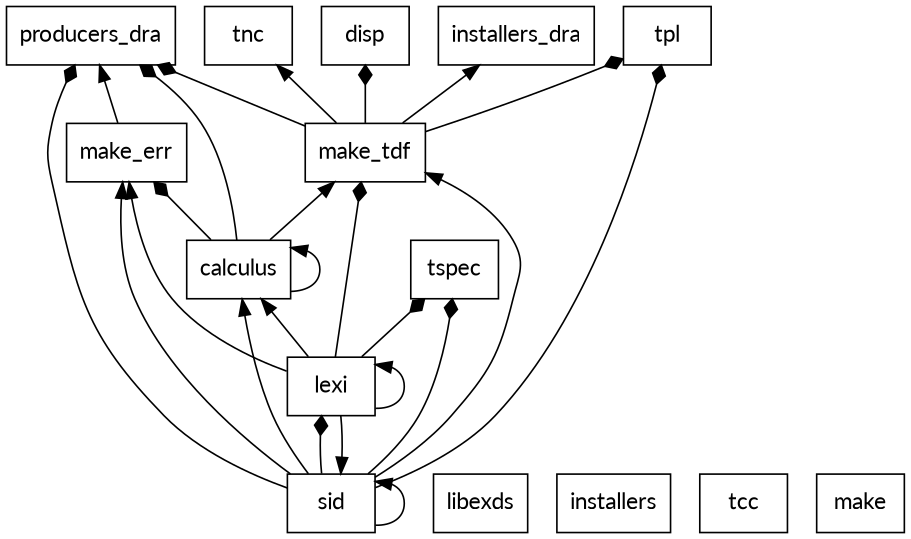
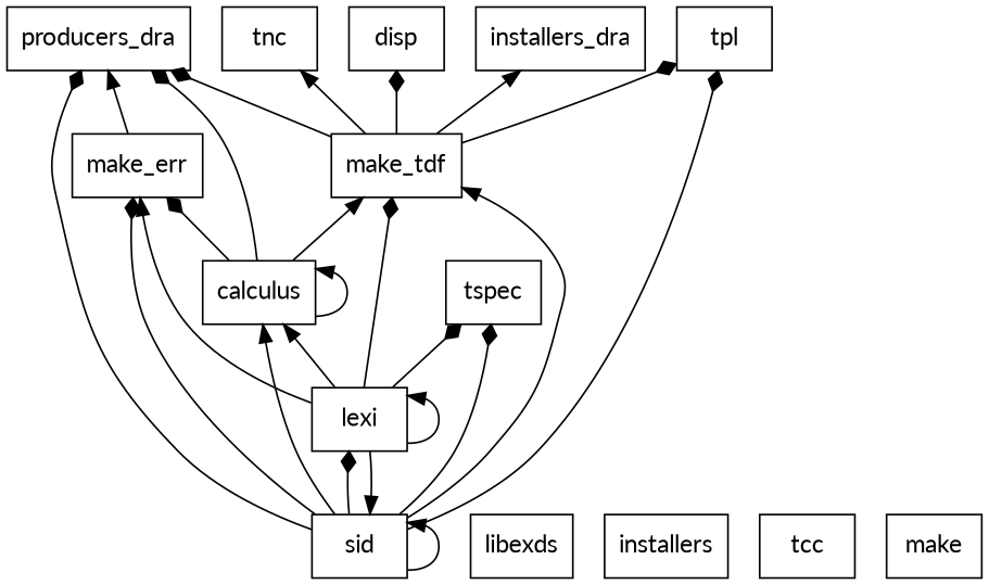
  digraph {
    fontname=Lato
    rankdir=BT
    node [fontname=Lato shape=box]
    edge [arrowhead=normal fontname=Lato]
    calculus
    make_tdf
    make_err
    producers_dra
    tpl
    disp
    installers_dra
    tnc
    sid
    lexi
    tspec
    libexds
    n13 [label=installers]
    tcc
    n15 [label=make]
    calculus -> calculus
    calculus -> make_tdf
    calculus -> make_err [arrowhead=diamond]
    calculus -> producers_dra [arrowhead=diamond]
    make_tdf -> producers_dra [arrowhead=diamond]
    make_tdf -> tpl [arrowhead=diamond]
    make_tdf -> disp [arrowhead=diamond]
    make_tdf -> installers_dra
    make_tdf -> tnc
    make_err -> producers_dra
    sid -> calculus
    sid -> make_tdf
-   sid -> make_err
+   sid -> make_err [arrowhead=diamond]
    sid -> producers_dra [arrowhead=diamond]
    sid -> tpl [arrowhead=diamond]
    sid -> sid
    sid -> lexi [arrowhead=diamond]
    sid -> tspec [arrowhead=diamond]
    lexi -> calculus
    lexi -> make_tdf [arrowhead=diamond]
    lexi -> make_err
    lexi -> sid
    lexi -> lexi
    lexi -> tspec [arrowhead=diamond]
  }
